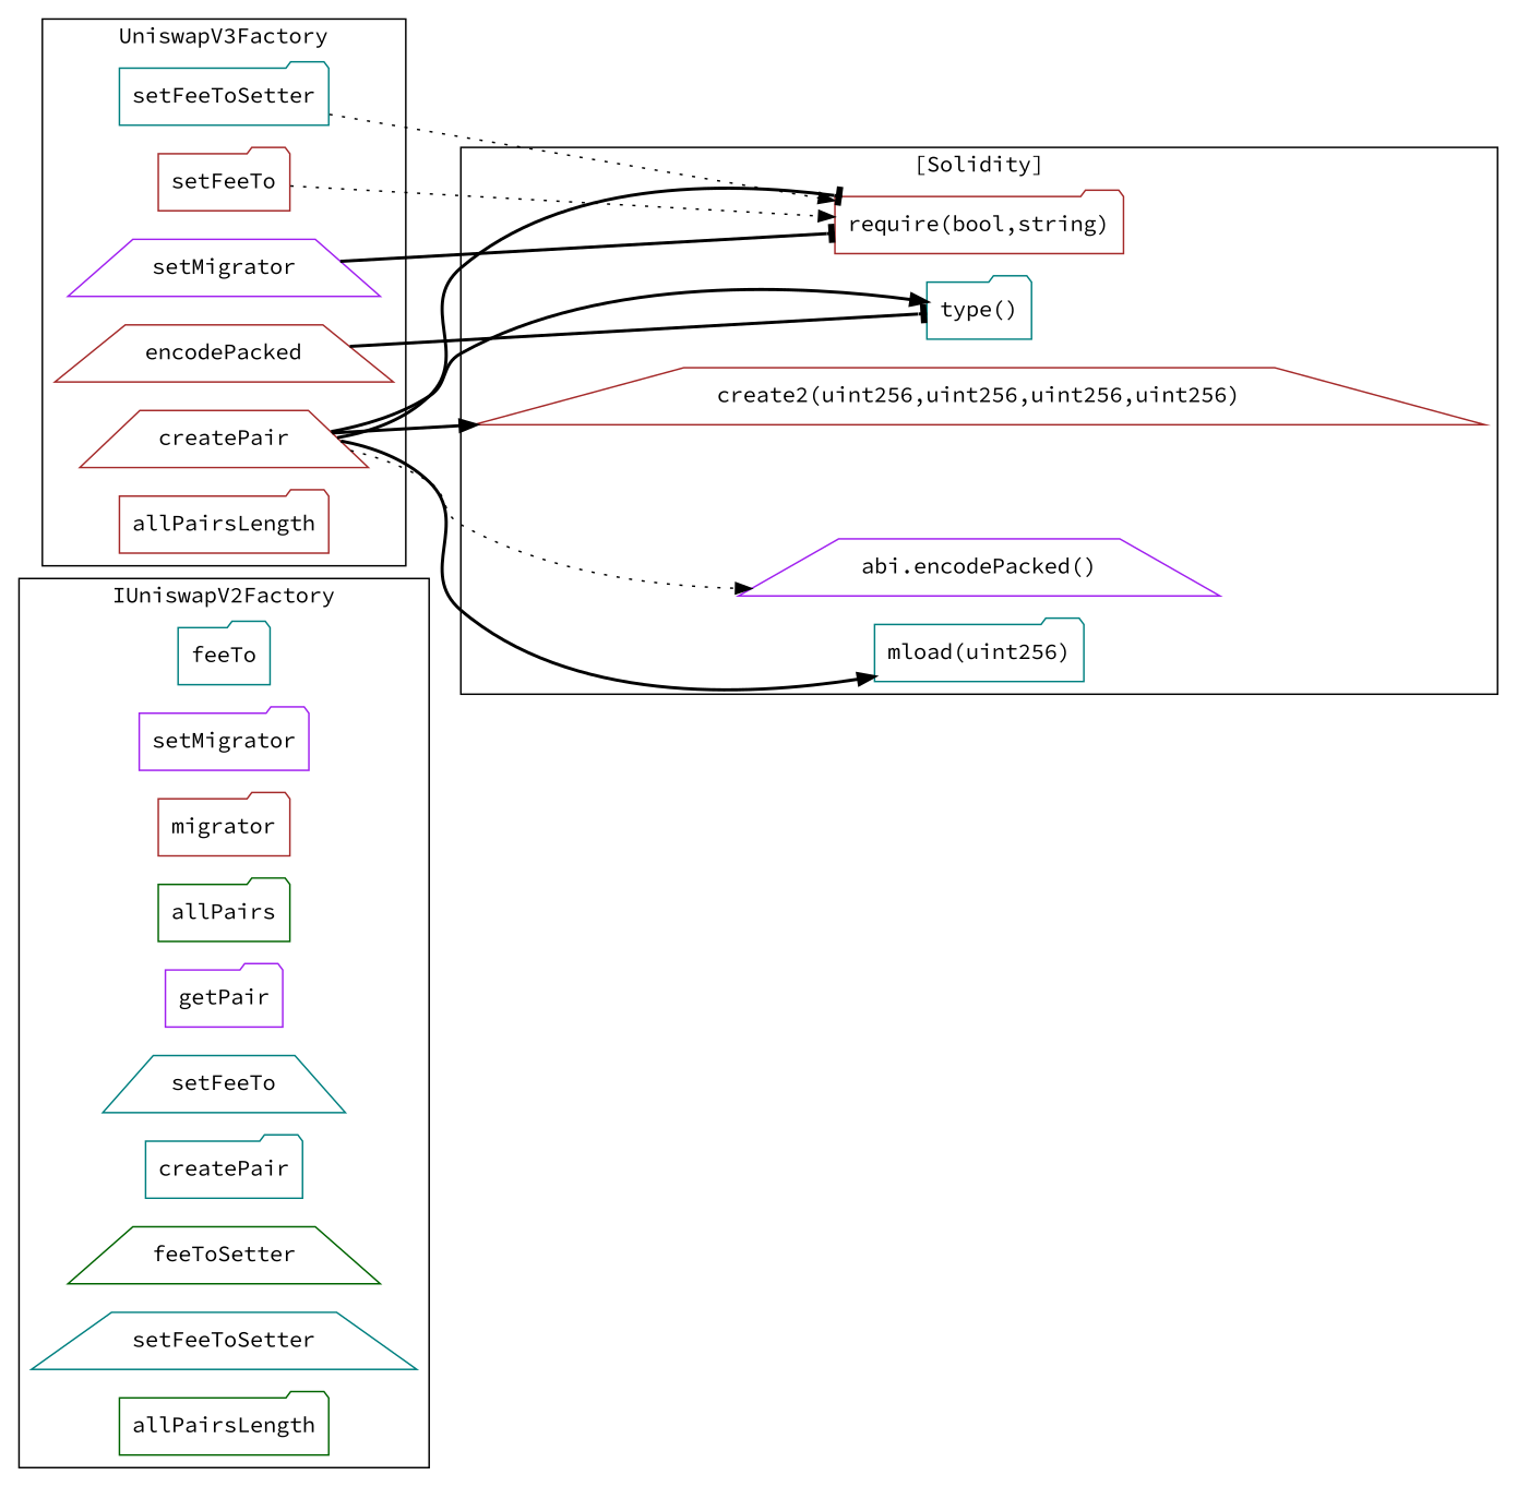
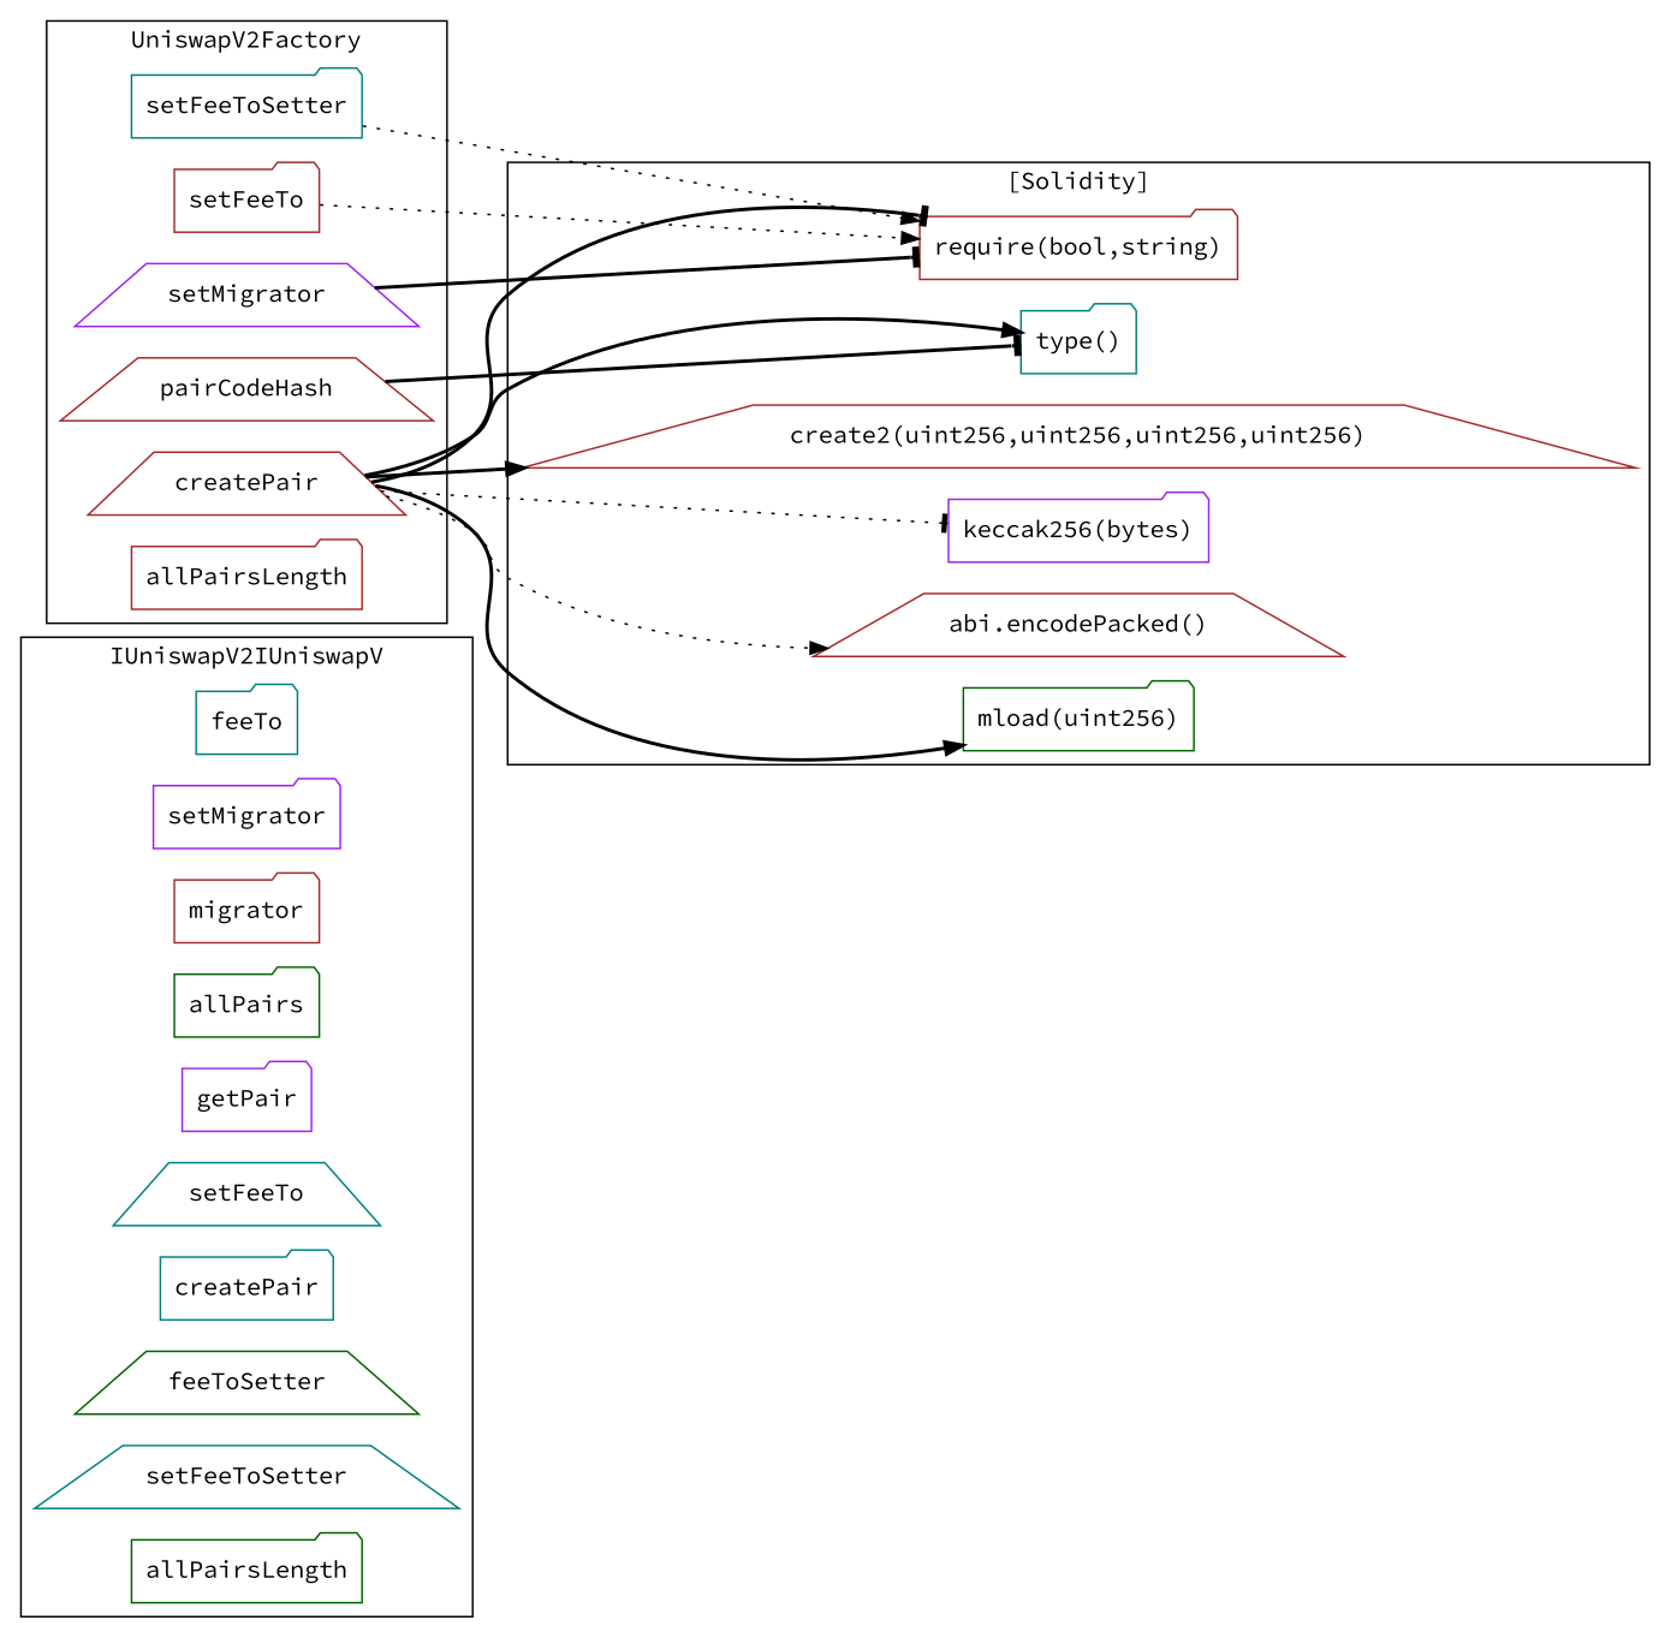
  strict digraph {
    fontname="Source Code Pro"
    rankdir=LR
    node [color=teal fontname="Source Code Pro" shape=folder]
    edge [arrowhead=normal fontname="Source Code Pro" style=bold]
    n1 [label=feeTo]
    n2 [color=purple label=setMigrator]
    n3 [color=brown label=migrator]
    n4 [color=darkgreen label=allPairs]
    n5 [color=purple label=getPair]
    n6 [label=setFeeTo shape=trapezium]
    n7 [label=createPair]
    n8 [color=darkgreen label=feeToSetter shape=trapezium]
    n9 [label=setFeeToSetter shape=trapezium]
    n10 [color=darkgreen label=allPairsLength]
    n11 [color=purple label=setMigrator shape=trapezium]
    n12 [label=setFeeToSetter]
    n13 [color=brown label=setFeeTo]
-   n14 [color=brown label=encodePacked shape=trapezium]
+   n14 [color=brown label=pairCodeHash shape=trapezium]
    n15 [color=brown label=createPair shape=trapezium]
    n16 [color=brown label=allPairsLength]
    "require(bool,string)" [color=brown]
+   "keccak256(bytes)" [color=purple]
    "type()"
-   "mload(uint256)"
+   "mload(uint256)" [color=darkgreen]
    "create2(uint256,uint256,uint256,uint256)" [color=brown shape=trapezium]
-   "abi.encodePacked()" [color=purple shape=trapezium]
+   "abi.encodePacked()" [color=brown shape=trapezium]
    subgraph cluster_1 {
-     label=IUniswapV2Factory
+     label=IUniswapV2IUniswapV
      n1
      n2
      n3
      n4
      n5
      n6
      n7
      n8
      n9
      n10
    }
    subgraph cluster_2 {
-     label=UniswapV3Factory
+     label=UniswapV2Factory
      n11
      n12
      n13
      n14
      n15
      n16
    }
    subgraph cluster_3 {
      label="[Solidity]"
      "require(bool,string)"
+     "keccak256(bytes)"
      "type()"
      "mload(uint256)"
      "create2(uint256,uint256,uint256,uint256)"
      "abi.encodePacked()"
    }
    n11 -> "require(bool,string)" [arrowhead=tee]
    n12 -> "require(bool,string)" [style=dotted]
    n13 -> "require(bool,string)" [style=dotted]
    n14 -> "type()" [arrowhead=tee]
    n15 -> "require(bool,string)" [arrowhead=tee]
+   n15 -> "keccak256(bytes)" [arrowhead=tee style=dotted]
    n15 -> "type()"
    n15 -> "mload(uint256)"
    n15 -> "create2(uint256,uint256,uint256,uint256)"
    n15 -> "abi.encodePacked()" [style=dotted]
  }
